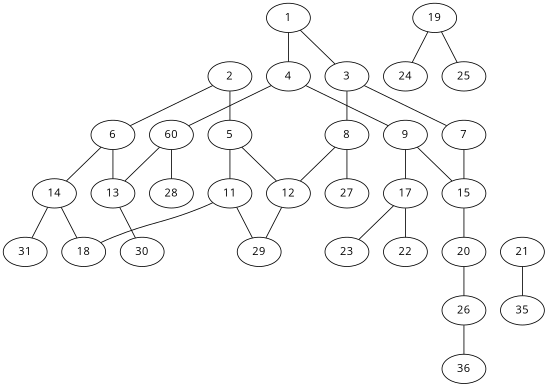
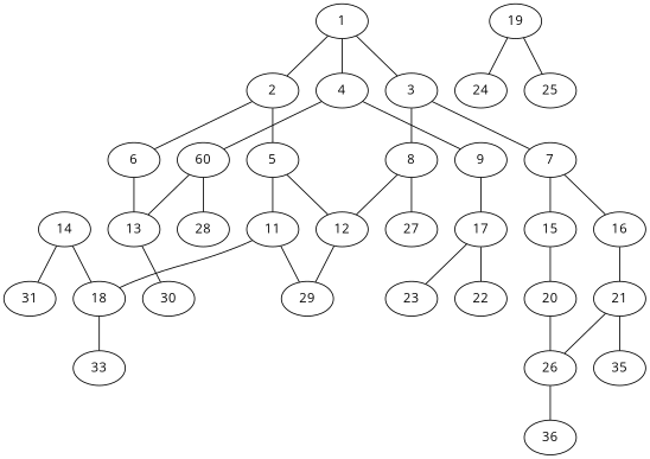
  graph {
    fontname="Open Sans"
    node [chem=C fontname="Open Sans"]
    edge [fontname="Open Sans" valence=1]
    1
    2
    3
    4
    5
    6
    7
    8
    9
    n10 [label=60]
    11
    12
    13
    14
    15
+   16
    27 [chem=H]
    17 [chem=N]
    28 [chem=H]
    18
    29 [chem=H]
    30 [chem=H]
    31 [chem=H]
    20
    21
    22 [chem=O]
    23 [chem=O]
+   33 [chem=H]
    19 [chem=N]
    24 [chem=O]
    25 [chem=O]
    26
    35 [chem=H]
    36 [chem=H]
+   1 -- 2
    1 -- 3 [valence=2]
    1 -- 4
    2 -- 5 [valence=2]
    2 -- 6
    3 -- 7
    3 -- 8
    4 -- 9 [valence=2]
    4 -- n10
    5 -- 11
    5 -- 12
    6 -- 13
-   6 -- 14 [valence=2]
    7 -- 15 [valence=2]
+   7 -- 16
    8 -- 12 [valence=2]
    8 -- 27
-   9 -- 15
    9 -- 17
    n10 -- 13 [valence=2]
    n10 -- 28
    11 -- 18 [valence=2]
    11 -- 29
    12 -- 29
    13 -- 30
    14 -- 18
    14 -- 31
    15 -- 20
+   16 -- 21 [valence=2]
    17 -- 22 [valence=2]
    17 -- 23
+   18 -- 33
    20 -- 26 [valence=2]
+   21 -- 26
    21 -- 35
    19 -- 24 [valence=2]
    19 -- 25
    26 -- 36
  }
